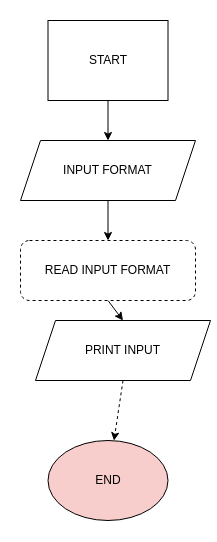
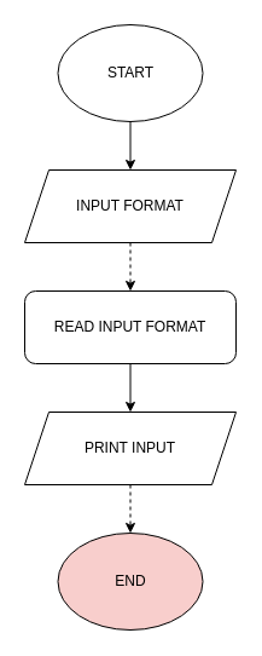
  <mxCell id="0" />
  <mxCell id="1" parent="0" />
- <mxCell id="2" value="START" style="whiteSpace=wrap;html=1;rounded=0;" parent="1" vertex="1"><mxGeometry x="47.5" y="20" width="120" height="80" as="geometry" /></mxCell>
- <mxCell id="3" value="PRINT INPUT" style="shape=parallelogram;perimeter=parallelogramPerimeter;whiteSpace=wrap;html=1;fixedSize=1;" parent="1" vertex="1"><mxGeometry x="35" y="320" width="175" height="60" as="geometry" /></mxCell>
+ <mxCell id="2" value="START" style="ellipse;whiteSpace=wrap;html=1;" parent="1" vertex="1"><mxGeometry x="47.5" y="20" width="120" height="80" as="geometry" /></mxCell>
+ <mxCell id="3" value="PRINT INPUT" style="shape=parallelogram;perimeter=parallelogramPerimeter;whiteSpace=wrap;html=1;fixedSize=1;" parent="1" vertex="1"><mxGeometry x="20" y="340" width="175" height="60" as="geometry" /></mxCell>
  <mxCell id="4" value="END" style="ellipse;whiteSpace=wrap;html=1;fillColor=#f8cecc;" parent="1" vertex="1"><mxGeometry x="47.5" y="440" width="120" height="80" as="geometry" /></mxCell>
  <mxCell id="5" value="" style="endArrow=classic;html=1;rounded=0;exitX=0.5;exitY=1;exitDx=0;exitDy=0;dashed=1;" parent="1" source="3" target="4" edge="1"><mxGeometry width="50" height="50" relative="1" as="geometry"><mxPoint x="99" y="350" as="sourcePoint" /><mxPoint x="149" y="300" as="targetPoint" /></mxGeometry></mxCell>
  <mxCell id="6" value="" style="endArrow=classic;html=1;rounded=0;exitX=0.5;exitY=1;exitDx=0;exitDy=0;entryX=0.5;entryY=0;entryDx=0;entryDy=0;" parent="1" source="9" target="3" edge="1"><mxGeometry width="50" height="50" relative="1" as="geometry"><mxPoint x="-81" y="90" as="sourcePoint" /><mxPoint x="-81" y="270" as="targetPoint" /></mxGeometry></mxCell>
  <mxCell id="7" value="INPUT FORMAT" style="shape=parallelogram;perimeter=parallelogramPerimeter;whiteSpace=wrap;html=1;fixedSize=1;" parent="1" vertex="1"><mxGeometry x="20" y="140" width="175" height="60" as="geometry" /></mxCell>
  <mxCell id="8" value="" style="endArrow=classic;html=1;rounded=0;exitX=0.5;exitY=1;exitDx=0;exitDy=0;entryX=0.5;entryY=0;entryDx=0;entryDy=0;" parent="1" source="2" target="7" edge="1"><mxGeometry width="50" height="50" relative="1" as="geometry"><mxPoint x="118" y="210" as="sourcePoint" /><mxPoint x="118" y="270" as="targetPoint" /></mxGeometry></mxCell>
- <mxCell id="9" value="READ INPUT FORMAT" style="rounded=1;whiteSpace=wrap;html=1;dashed=1;" parent="1" vertex="1"><mxGeometry x="20" y="240" width="175" height="60" as="geometry" /></mxCell>
- <mxCell id="10" value="" style="endArrow=classic;html=1;rounded=0;exitX=0.5;exitY=1;exitDx=0;exitDy=0;entryX=0.5;entryY=0;entryDx=0;entryDy=0;" parent="1" source="7" target="9" edge="1"><mxGeometry width="50" height="50" relative="1" as="geometry"><mxPoint x="99" y="300" as="sourcePoint" /><mxPoint x="149" y="250" as="targetPoint" /></mxGeometry></mxCell>
+ <mxCell id="9" value="READ INPUT FORMAT" style="rounded=1;whiteSpace=wrap;html=1;" parent="1" vertex="1"><mxGeometry x="20" y="240" width="175" height="60" as="geometry" /></mxCell>
+ <mxCell id="10" value="" style="endArrow=classic;html=1;rounded=0;exitX=0.5;exitY=1;exitDx=0;exitDy=0;entryX=0.5;entryY=0;entryDx=0;entryDy=0;dashed=1;" parent="1" source="7" target="9" edge="1"><mxGeometry width="50" height="50" relative="1" as="geometry"><mxPoint x="99" y="300" as="sourcePoint" /><mxPoint x="149" y="250" as="targetPoint" /></mxGeometry></mxCell>
